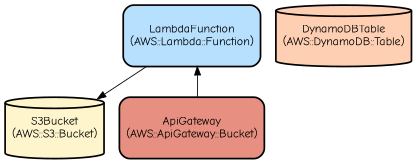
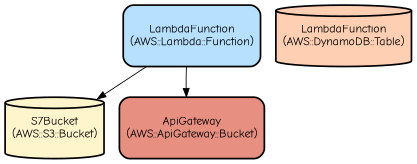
  digraph {
    fontname="Comic Neue"
    node [color=black fontname="Comic Neue" shape=rectangle style="filled,bold,rounded"]
    edge [fontname="Comic Neue"]
    n1 [fillcolor="#B7E0FF" height=1 label="LambdaFunction\n(AWS::Lambda::Function)"]
-   n2 [fillcolor="#FFF5CD" height=1 label="S3Bucket\n(AWS::S3::Bucket)" shape=cylinder]
+   n2 [fillcolor="#FFF5CD" height=1 label="S7Bucket\n(AWS::S3::Bucket)" shape=cylinder]
    n3 [fillcolor="#E78F81" height=1 label="ApiGateway\n(AWS::ApiGateway::Bucket)"]
-   n4 [fillcolor="#FFCFB3" height=1 label="DynamoDBTable\n(AWS::DynamoDB::Table)" shape=cylinder]
+   n4 [fillcolor="#FFCFB3" height=1 label="LambdaFunction\n(AWS::DynamoDB::Table)" shape=cylinder]
    n1 -> n2
-   n3 -> n1
+   n1 -> n3
  }
